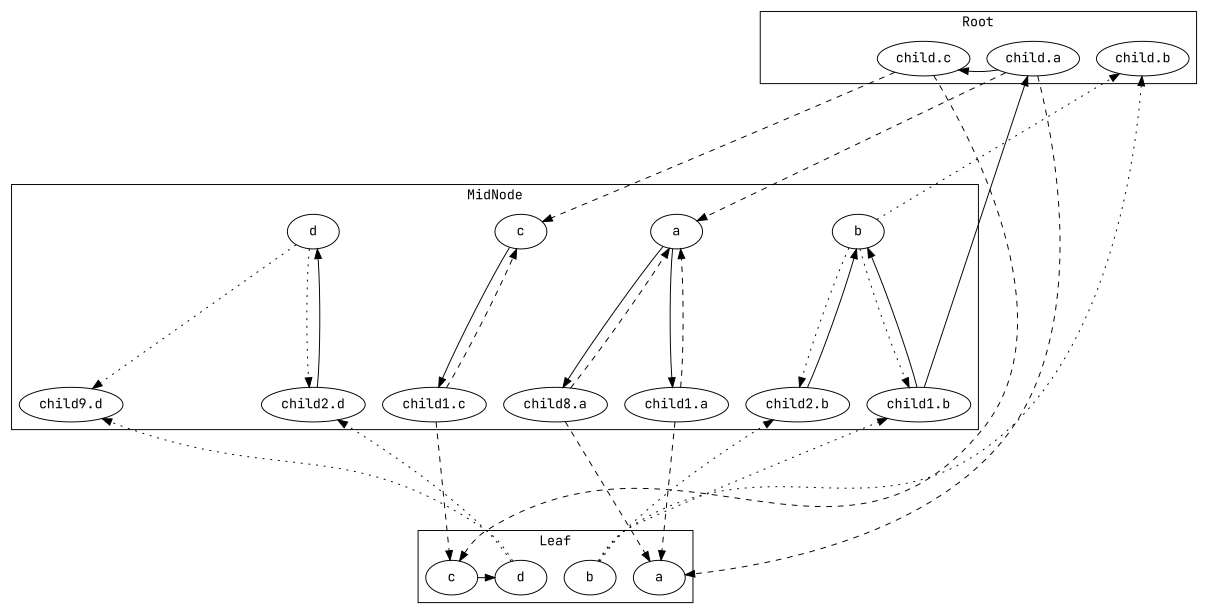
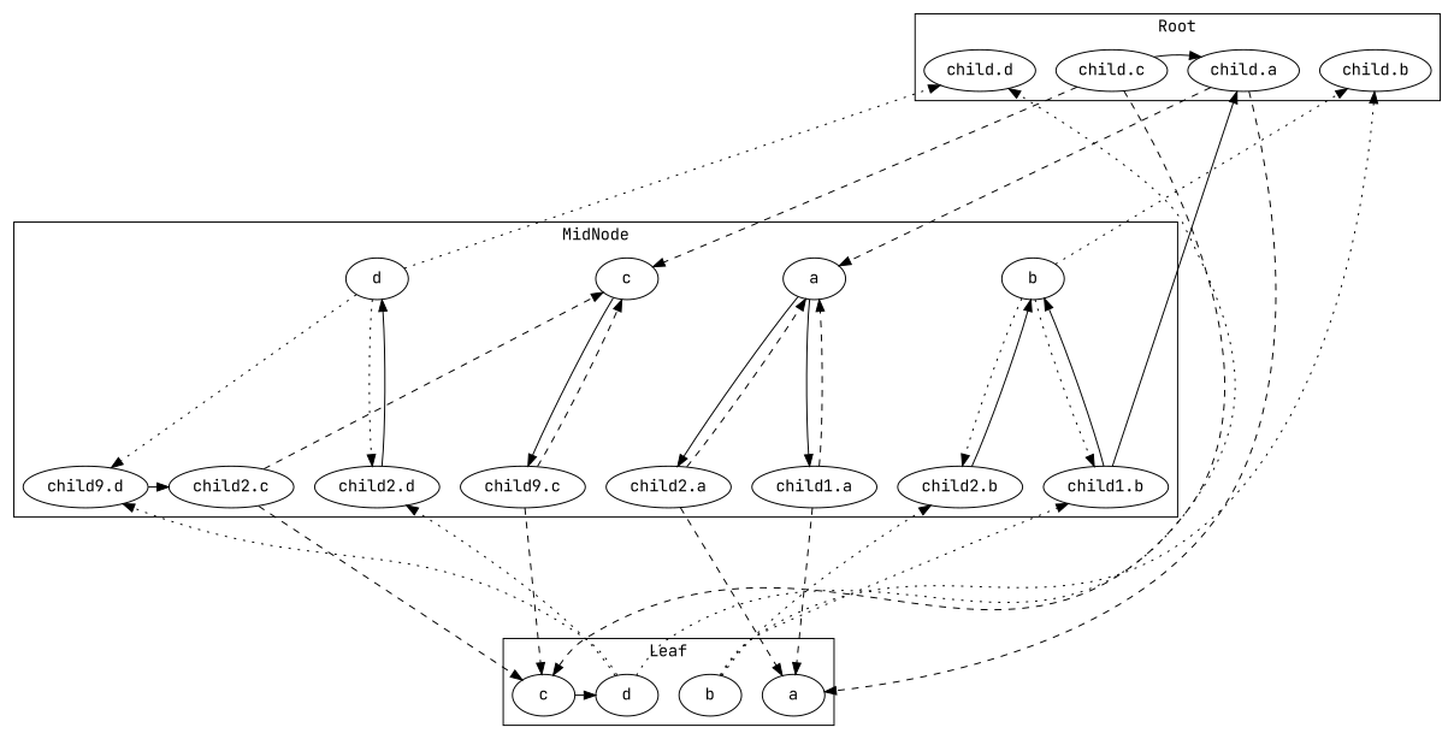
  digraph {
    fontname="JetBrains Mono"
    ranksep=2
    node [fontname="JetBrains Mono"]
    edge [fontname="JetBrains Mono" style=dashed]
    n1 [label="child.a"]
    n2 [label="child.b"]
    n3 [label="child.c"]
+   n4 [label="child.d"]
    n5 [label=a]
    n6 [label=b]
    n7 [label=c]
    n8 [label=d]
    n9 [label="child1.a"]
    n10 [label="child1.b"]
-   n11 [label="child1.c"]
+   n11 [label="child9.c"]
    n12 [label="child9.d"]
-   n13 [label="child8.a"]
+   n13 [label="child2.a"]
    n14 [label="child2.b"]
+   n15 [label="child2.c"]
    n16 [label="child2.d"]
    n17 [label=a]
    n18 [label=b]
    n19 [label=c]
    n20 [label=d]
    subgraph cluster_1 {
      label=Root
      subgraph sub_2 {
        label=Root
        rank=same
        n1
        n2
        n3
+       n4
      }
    }
    subgraph cluster_3 {
      label=MidNode
      subgraph sub_4 {
        label=MidNode
        rank=same
        n5
        n6
        n7
        n8
      }
      subgraph sub_5 {
        label=MidNode
        rank=same
        n9
        n10
        n11
        n12
        n13
        n14
+       n15
        n16
      }
    }
    subgraph cluster_6 {
      label=Leaf
      subgraph sub_7 {
        label=Leaf
        rank=same
        n17
        n18
        n19
        n20
      }
    }
-   n1 -> n3 [style=""]
+   n3 -> n1 [style=""]
    n1 -> n5
    n1 -> n17
    n3 -> n7
    n3 -> n19
    n5 -> n9 [style=""]
    n5 -> n13 [style=""]
    n6 -> n2 [constraint=false style=dotted]
    n6 -> n10 [constraint=false style=dotted]
    n6 -> n14 [constraint=false style=dotted]
    n7 -> n11 [style=""]
+   n8 -> n4 [constraint=false style=dotted]
    n8 -> n12 [constraint=false style=dotted]
    n8 -> n16 [constraint=false style=dotted]
    n9 -> n5 [constraint=false]
    n9 -> n17
    n10 -> n1 [style=""]
    n10 -> n6 [style=""]
    n11 -> n7 [constraint=false]
    n11 -> n19
+   n12 -> n15 [style=""]
    n13 -> n5 [constraint=false]
    n13 -> n17
    n14 -> n6 [style=""]
+   n15 -> n7 [constraint=false]
+   n15 -> n19
    n16 -> n8 [style=""]
    n18 -> n2 [constraint=false style=dotted]
    n18 -> n10 [constraint=false style=dotted]
    n18 -> n14 [constraint=false style=dotted]
    n19 -> n20 [style=""]
+   n20 -> n4 [constraint=false style=dotted]
    n20 -> n12 [constraint=false style=dotted]
    n20 -> n16 [constraint=false style=dotted]
  }
